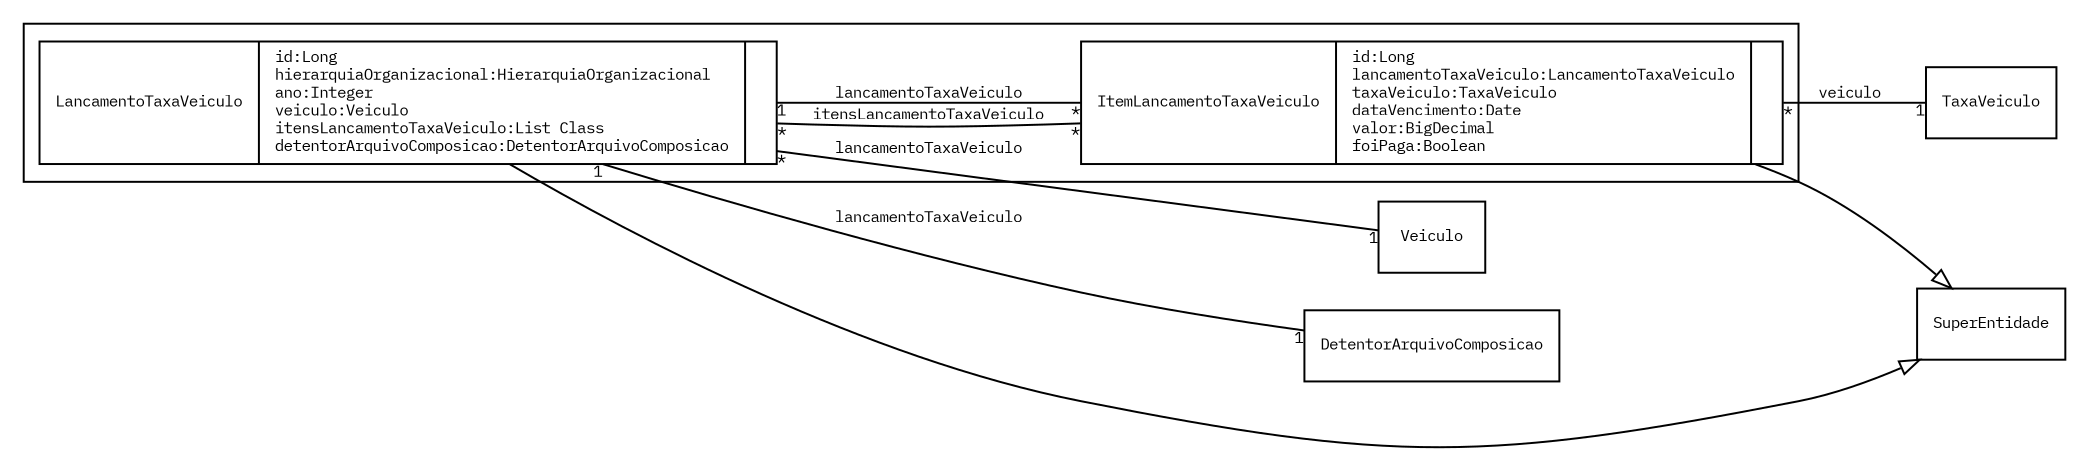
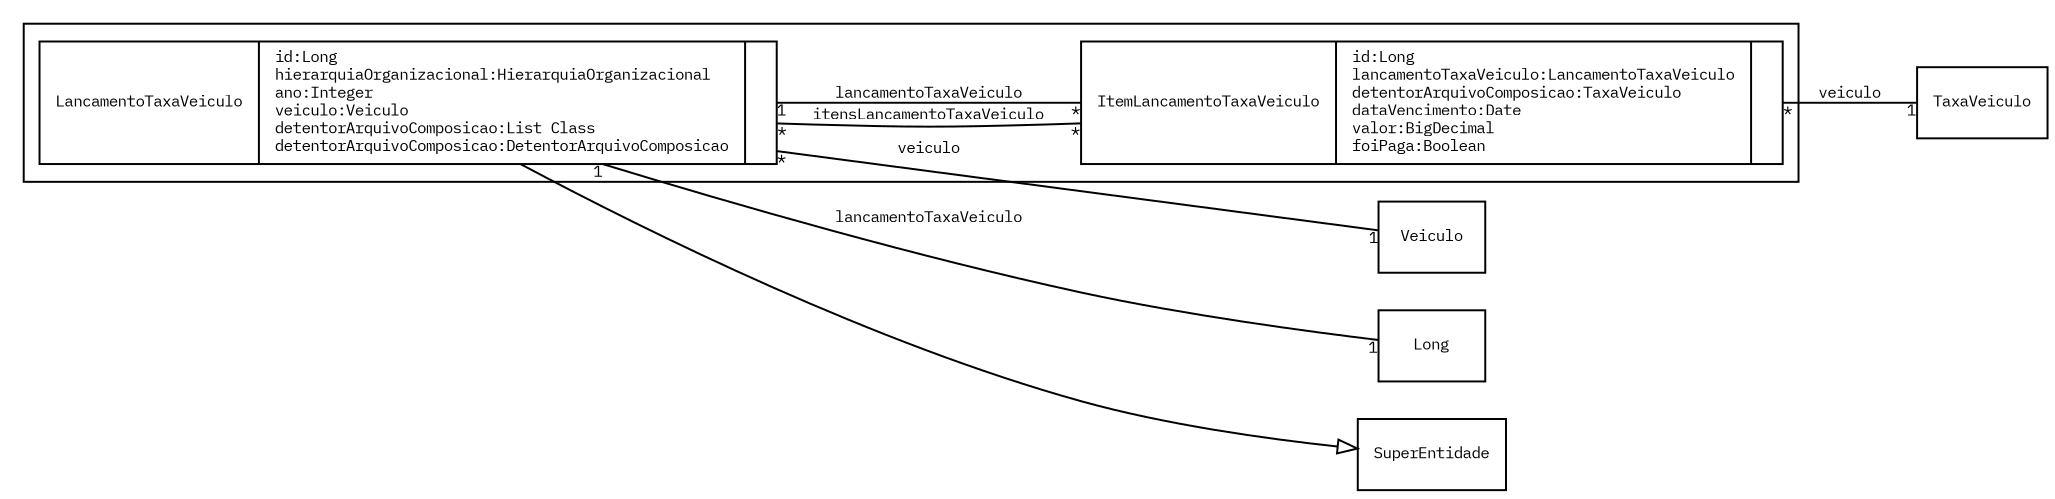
  digraph {
    fontname="IBM Plex Mono"
    fontsize=8
    rankdir=LR
    node [fontname="IBM Plex Mono" fontsize=8 shape=record]
    edge [arrowhead=none fontname="IBM Plex Mono" fontsize=8 headlabel=1 taillabel="*"]
-   n1 [label="{LancamentoTaxaVeiculo|id:Long\lhierarquiaOrganizacional:HierarquiaOrganizacional\lano:Integer\lveiculo:Veiculo\litensLancamentoTaxaVeiculo:List Class\ldetentorArquivoComposicao:DetentorArquivoComposicao\l|\l}"]
-   n2 [label="{ItemLancamentoTaxaVeiculo|id:Long\llancamentoTaxaVeiculo:LancamentoTaxaVeiculo\ltaxaVeiculo:TaxaVeiculo\ldataVencimento:Date\lvalor:BigDecimal\lfoiPaga:Boolean\l|\l}"]
+   n1 [label="{LancamentoTaxaVeiculo|id:Long\lhierarquiaOrganizacional:HierarquiaOrganizacional\lano:Integer\lveiculo:Veiculo\ldetentorArquivoComposicao:List Class\ldetentorArquivoComposicao:DetentorArquivoComposicao\l|\l}"]
+   n2 [label="{ItemLancamentoTaxaVeiculo|id:Long\llancamentoTaxaVeiculo:LancamentoTaxaVeiculo\ldetentorArquivoComposicao:TaxaVeiculo\ldataVencimento:Date\lvalor:BigDecimal\lfoiPaga:Boolean\l|\l}"]
    Veiculo
-   DetentorArquivoComposicao
+   DetentorArquivoComposicao [label=Long]
    SuperEntidade
    TaxaVeiculo
    subgraph cluster_1 {
      n1
      n2
    }
    n1 -> n2 [headlabel="*" label=itensLancamentoTaxaVeiculo]
-   n1 -> Veiculo [label=lancamentoTaxaVeiculo]
+   n1 -> Veiculo [label=veiculo]
    n1 -> DetentorArquivoComposicao [label=lancamentoTaxaVeiculo taillabel=1]
    n1 -> SuperEntidade [arrowhead=empty headlabel="" taillabel=""]
    n2 -> n1 [label=lancamentoTaxaVeiculo]
-   n2 -> SuperEntidade [arrowhead=empty headlabel="" taillabel=""]
    n2 -> TaxaVeiculo [label=veiculo]
  }
